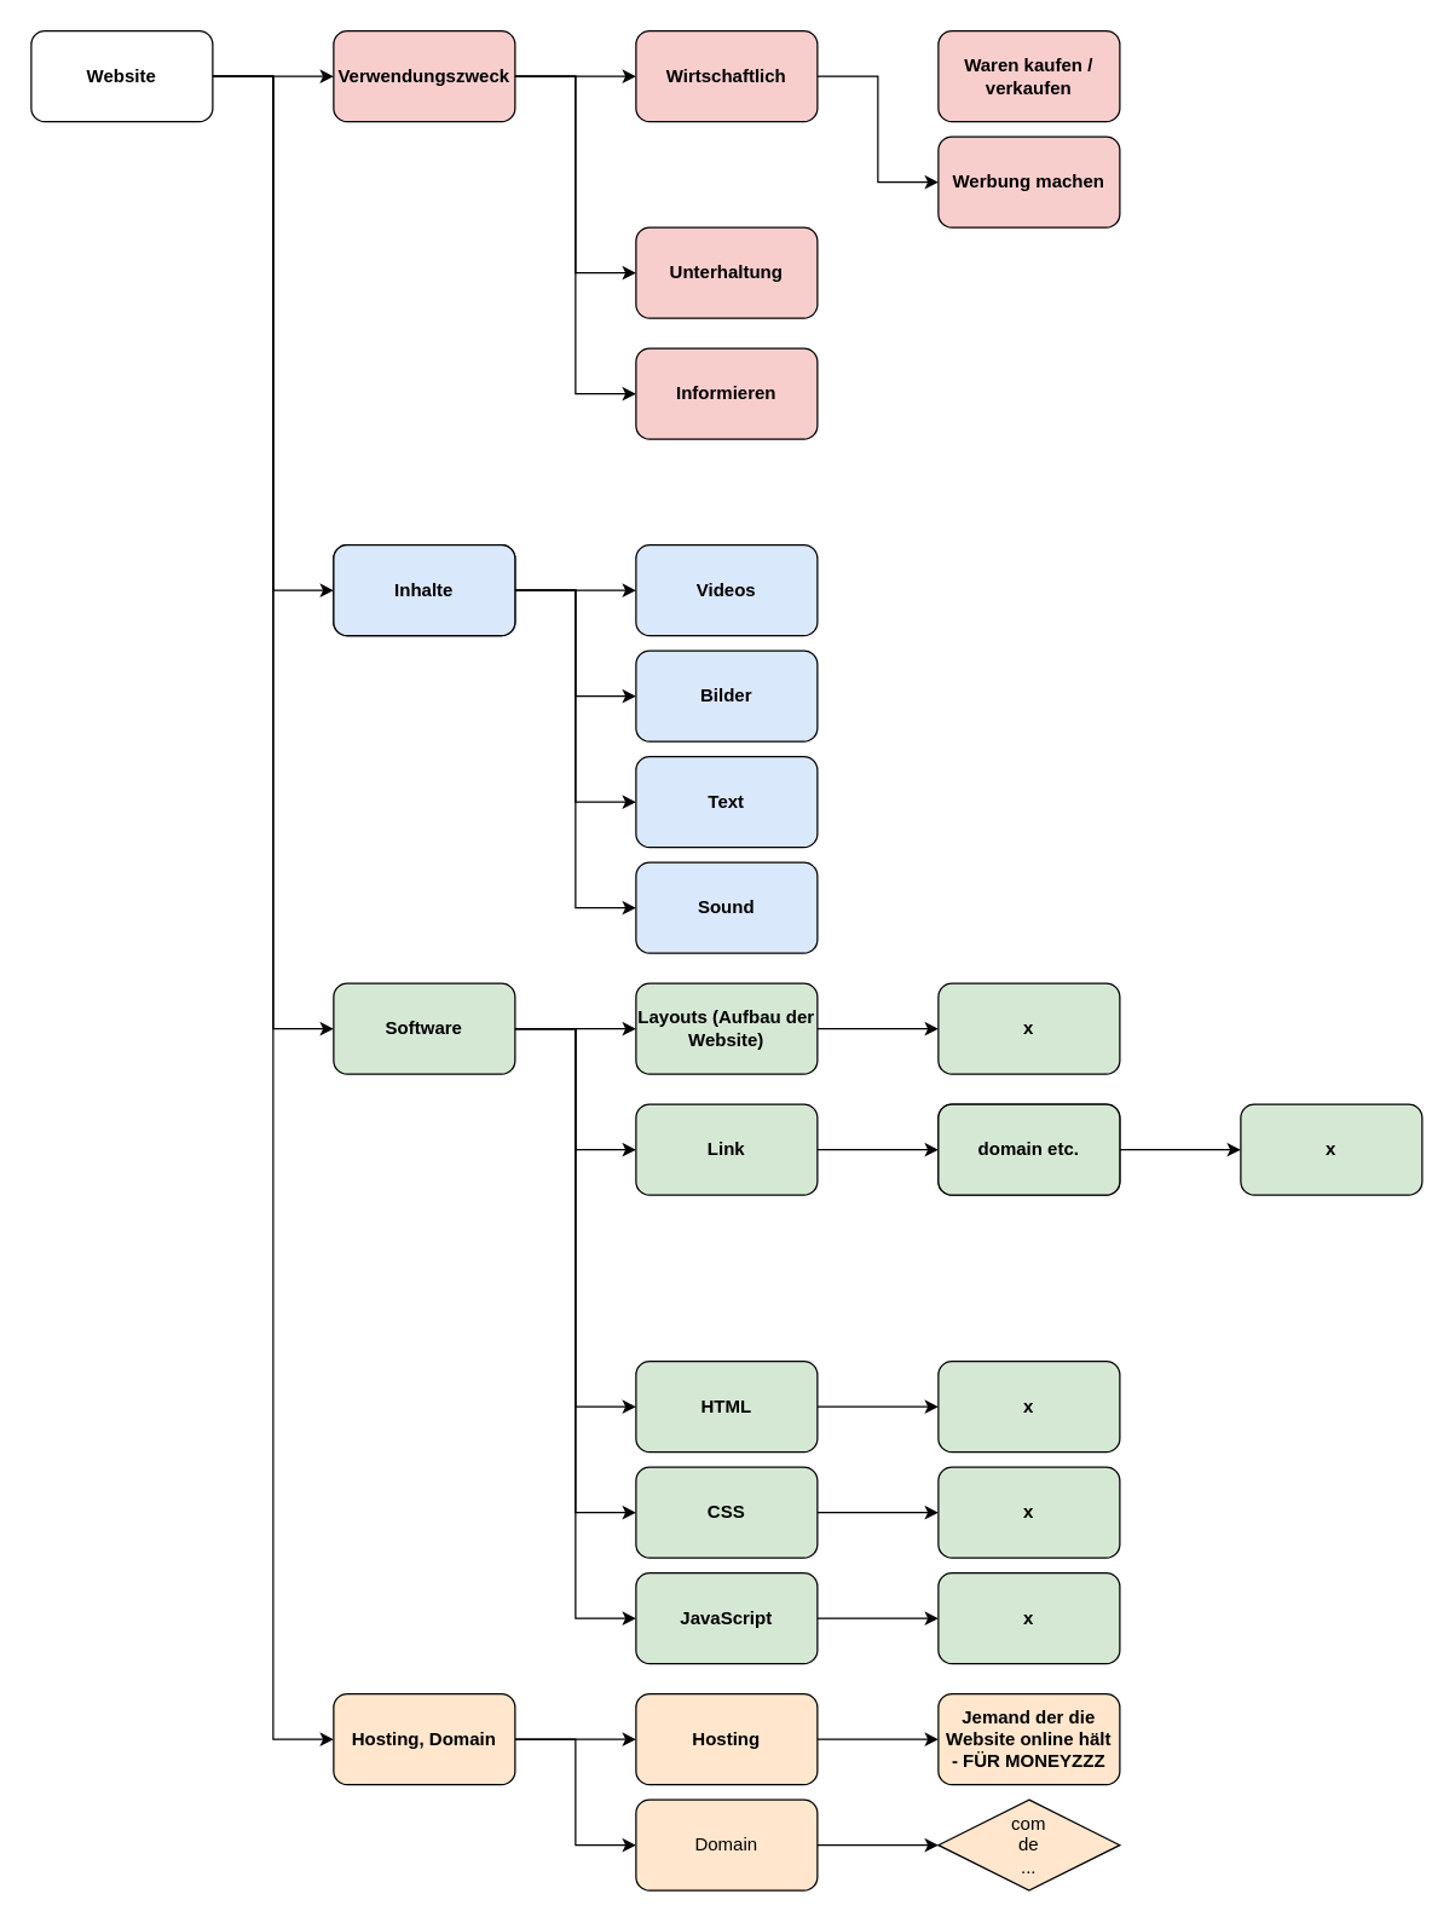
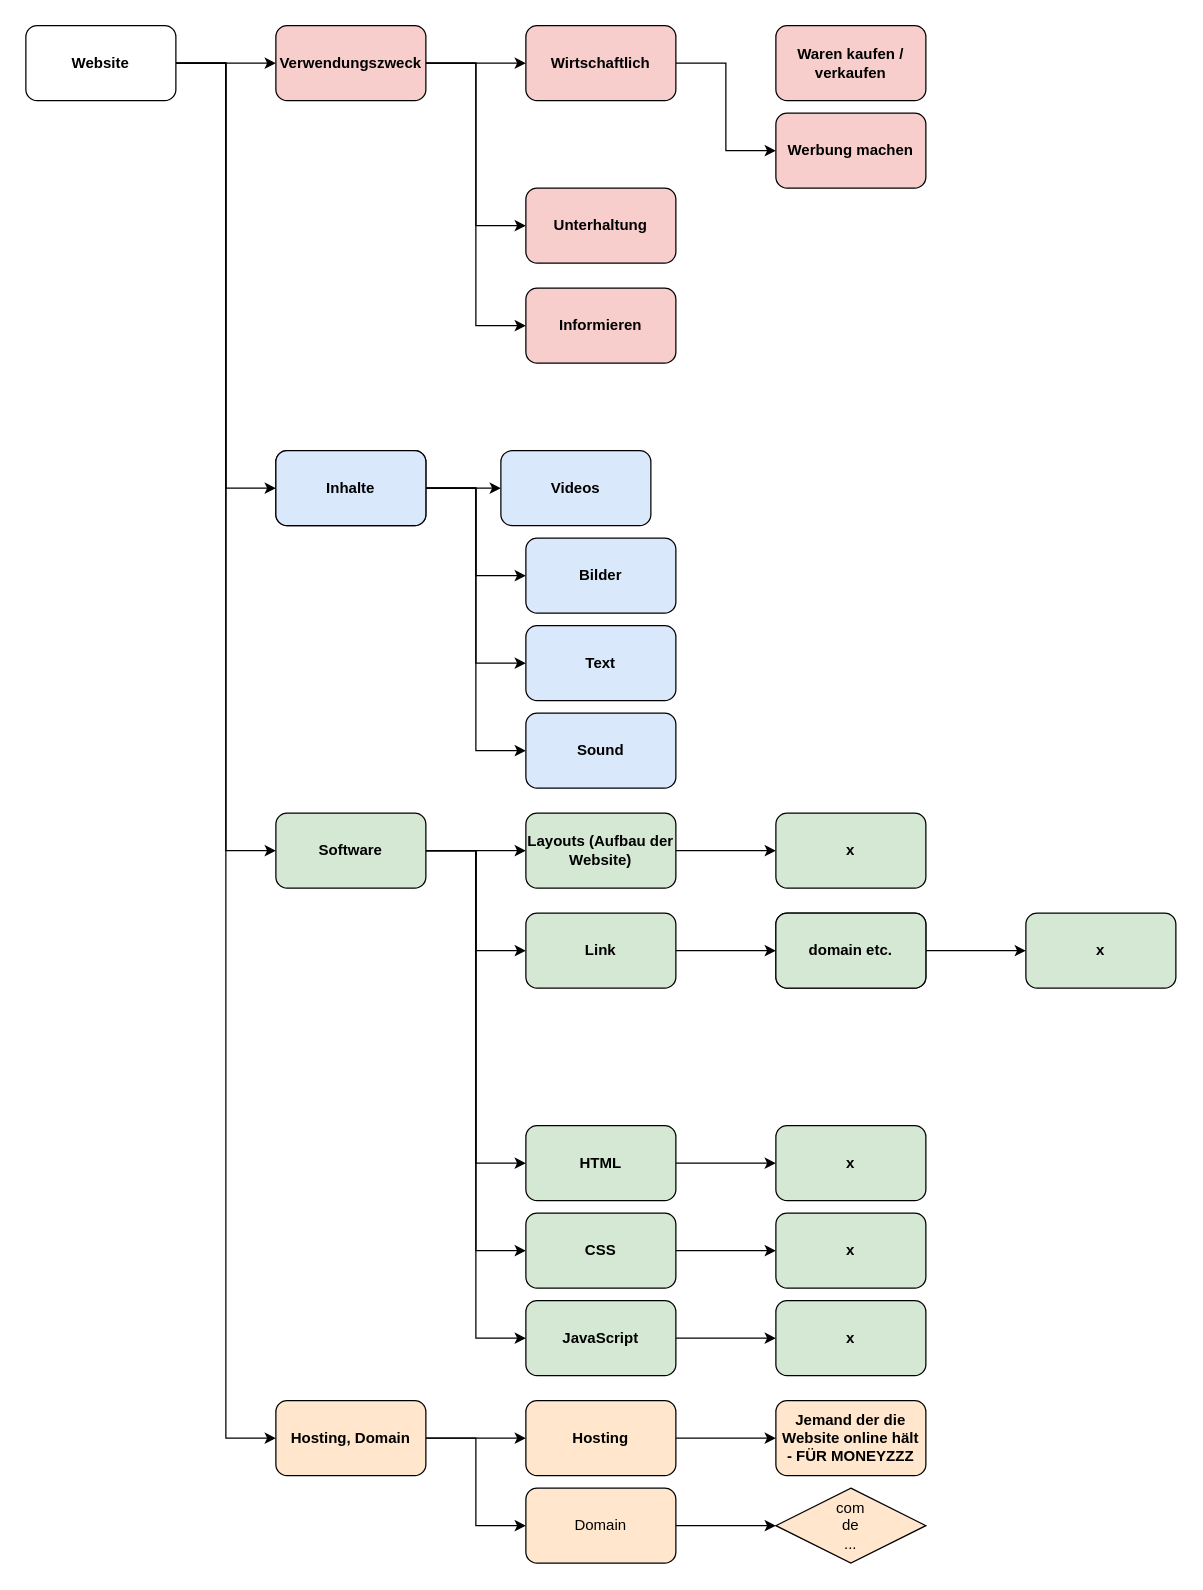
  <mxCell id="0" />
  <mxCell id="1" parent="0" />
  <mxCell id="2" value="" style="edgeStyle=orthogonalEdgeStyle;rounded=0;orthogonalLoop=1;jettySize=auto;html=1;fontStyle=1;strokeColor=#000000;entryX=0;entryY=0.5;entryDx=0;entryDy=0;" edge="1" parent="1" source="6" target="56"><mxGeometry relative="1" as="geometry" /></mxCell>
  <mxCell id="3" style="edgeStyle=orthogonalEdgeStyle;rounded=0;orthogonalLoop=1;jettySize=auto;html=1;entryX=0;entryY=0.5;entryDx=0;entryDy=0;fontStyle=1;strokeColor=#000000;" edge="1" parent="1" source="6" target="28"><mxGeometry relative="1" as="geometry" /></mxCell>
  <mxCell id="4" style="edgeStyle=orthogonalEdgeStyle;rounded=0;orthogonalLoop=1;jettySize=auto;html=1;entryX=0;entryY=0.5;entryDx=0;entryDy=0;fontStyle=1;strokeColor=#000000;" edge="1" parent="1" source="6" target="48"><mxGeometry relative="1" as="geometry" /></mxCell>
  <mxCell id="5" value="" style="edgeStyle=orthogonalEdgeStyle;rounded=0;orthogonalLoop=1;jettySize=auto;html=1;strokeColor=#000000;fontStyle=1" edge="1" parent="1" source="6" target="10"><mxGeometry relative="1" as="geometry" /></mxCell>
  <mxCell id="6" value="&lt;span&gt;Website&lt;/span&gt;" style="rounded=1;whiteSpace=wrap;html=1;fontStyle=1;strokeColor=#000000;" vertex="1" parent="1"><mxGeometry x="20" y="20" width="120" height="60" as="geometry" /></mxCell>
  <mxCell id="7" value="" style="edgeStyle=orthogonalEdgeStyle;rounded=0;orthogonalLoop=1;jettySize=auto;html=1;strokeColor=#000000;fillColor=#f8cecc;fontStyle=1" edge="1" parent="1" source="10" target="12"><mxGeometry relative="1" as="geometry" /></mxCell>
  <mxCell id="8" style="edgeStyle=orthogonalEdgeStyle;rounded=0;orthogonalLoop=1;jettySize=auto;html=1;entryX=0;entryY=0.5;entryDx=0;entryDy=0;strokeColor=#000000;fillColor=#f8cecc;fontStyle=1" edge="1" parent="1" source="10" target="58"><mxGeometry relative="1" as="geometry" /></mxCell>
  <mxCell id="9" style="edgeStyle=orthogonalEdgeStyle;rounded=0;orthogonalLoop=1;jettySize=auto;html=1;entryX=0;entryY=0.5;entryDx=0;entryDy=0;strokeColor=#000000;fillColor=#f8cecc;fontStyle=1" edge="1" parent="1" source="10" target="59"><mxGeometry relative="1" as="geometry" /></mxCell>
  <mxCell id="10" value="Verwendungszweck" style="rounded=1;whiteSpace=wrap;html=1;fontStyle=1;strokeColor=#000000;fillColor=#f8cecc;" vertex="1" parent="1"><mxGeometry x="220" y="20" width="120" height="60" as="geometry" /></mxCell>
  <mxCell id="11" style="edgeStyle=orthogonalEdgeStyle;rounded=0;orthogonalLoop=1;jettySize=auto;html=1;entryX=0;entryY=0.5;entryDx=0;entryDy=0;strokeColor=#000000;fillColor=#f8cecc;fontStyle=1" edge="1" parent="1" source="12" target="57"><mxGeometry relative="1" as="geometry" /></mxCell>
  <mxCell id="12" value="Wirtschaftlich" style="rounded=1;whiteSpace=wrap;html=1;fontStyle=1;strokeColor=#000000;fillColor=#f8cecc;" vertex="1" parent="1"><mxGeometry x="420" y="20" width="120" height="60" as="geometry" /></mxCell>
  <mxCell id="13" value="Waren kaufen / verkaufen" style="rounded=1;whiteSpace=wrap;html=1;fontStyle=1;strokeColor=#000000;fillColor=#f8cecc;" vertex="1" parent="1"><mxGeometry x="620" y="20" width="120" height="60" as="geometry" /></mxCell>
  <mxCell id="14" value="" style="edgeStyle=orthogonalEdgeStyle;rounded=0;orthogonalLoop=1;jettySize=auto;html=1;fillColor=#dae8fc;strokeColor=#000000;fontStyle=1" edge="1" parent="1" source="18" target="19"><mxGeometry relative="1" as="geometry" /></mxCell>
  <mxCell id="15" style="edgeStyle=orthogonalEdgeStyle;rounded=0;orthogonalLoop=1;jettySize=auto;html=1;entryX=0;entryY=0.5;entryDx=0;entryDy=0;fillColor=#dae8fc;strokeColor=#000000;fontStyle=1" edge="1" parent="1" source="18" target="20"><mxGeometry relative="1" as="geometry" /></mxCell>
  <mxCell id="16" style="edgeStyle=orthogonalEdgeStyle;rounded=0;orthogonalLoop=1;jettySize=auto;html=1;entryX=0;entryY=0.5;entryDx=0;entryDy=0;fillColor=#dae8fc;strokeColor=#000000;fontStyle=1" edge="1" parent="1" source="18" target="21"><mxGeometry relative="1" as="geometry" /></mxCell>
  <mxCell id="17" style="edgeStyle=orthogonalEdgeStyle;rounded=0;orthogonalLoop=1;jettySize=auto;html=1;entryX=0;entryY=0.5;entryDx=0;entryDy=0;fillColor=#dae8fc;strokeColor=#000000;fontStyle=1" edge="1" parent="1" source="18" target="22"><mxGeometry relative="1" as="geometry" /></mxCell>
  <mxCell id="18" value="Inhalte" style="rounded=1;whiteSpace=wrap;html=1;fillColor=#dae8fc;strokeColor=#000000;fontStyle=1" vertex="1" parent="1"><mxGeometry x="220" y="360" width="120" height="60" as="geometry" /></mxCell>
- <mxCell id="19" value="Videos" style="rounded=1;whiteSpace=wrap;html=1;fillColor=#dae8fc;strokeColor=#000000;fontStyle=1" vertex="1" parent="1"><mxGeometry x="420" y="360" width="120" height="60" as="geometry" /></mxCell>
+ <mxCell id="19" value="Videos" style="rounded=1;whiteSpace=wrap;html=1;fillColor=#dae8fc;strokeColor=#000000;fontStyle=1" vertex="1" parent="1"><mxGeometry x="400" y="360" width="120" height="60" as="geometry" /></mxCell>
  <mxCell id="20" value="Bilder" style="rounded=1;whiteSpace=wrap;html=1;fillColor=#dae8fc;strokeColor=#000000;fontStyle=1" vertex="1" parent="1"><mxGeometry x="420" y="430" width="120" height="60" as="geometry" /></mxCell>
  <mxCell id="21" value="Text" style="rounded=1;whiteSpace=wrap;html=1;fillColor=#dae8fc;strokeColor=#000000;fontStyle=1" vertex="1" parent="1"><mxGeometry x="420" y="500" width="120" height="60" as="geometry" /></mxCell>
  <mxCell id="22" value="Sound" style="rounded=1;whiteSpace=wrap;html=1;fillColor=#dae8fc;strokeColor=#000000;fontStyle=1" vertex="1" parent="1"><mxGeometry x="420" y="570" width="120" height="60" as="geometry" /></mxCell>
  <mxCell id="23" style="edgeStyle=orthogonalEdgeStyle;rounded=0;orthogonalLoop=1;jettySize=auto;html=1;entryX=0;entryY=0.5;entryDx=0;entryDy=0;fillColor=#d5e8d4;strokeColor=#000000;fontStyle=1" edge="1" parent="1" source="28" target="30"><mxGeometry relative="1" as="geometry" /></mxCell>
  <mxCell id="24" style="edgeStyle=orthogonalEdgeStyle;rounded=0;orthogonalLoop=1;jettySize=auto;html=1;entryX=0;entryY=0.5;entryDx=0;entryDy=0;fillColor=#d5e8d4;strokeColor=#000000;fontStyle=1" edge="1" parent="1" source="28" target="33"><mxGeometry relative="1" as="geometry" /></mxCell>
  <mxCell id="25" style="edgeStyle=orthogonalEdgeStyle;rounded=0;orthogonalLoop=1;jettySize=auto;html=1;entryX=0;entryY=0.5;entryDx=0;entryDy=0;fillColor=#d5e8d4;strokeColor=#000000;fontStyle=1" edge="1" parent="1" source="28" target="38"><mxGeometry relative="1" as="geometry" /></mxCell>
  <mxCell id="26" style="edgeStyle=orthogonalEdgeStyle;rounded=0;orthogonalLoop=1;jettySize=auto;html=1;entryX=0;entryY=0.5;entryDx=0;entryDy=0;strokeColor=#000000;fontStyle=1" edge="1" parent="1" source="28" target="41"><mxGeometry relative="1" as="geometry" /></mxCell>
  <mxCell id="27" style="edgeStyle=orthogonalEdgeStyle;rounded=0;orthogonalLoop=1;jettySize=auto;html=1;entryX=0;entryY=0.5;entryDx=0;entryDy=0;strokeColor=#000000;fontStyle=1" edge="1" parent="1" source="28" target="44"><mxGeometry relative="1" as="geometry" /></mxCell>
  <mxCell id="28" value="Software" style="rounded=1;whiteSpace=wrap;html=1;fillColor=#d5e8d4;strokeColor=#000000;fontStyle=1" vertex="1" parent="1"><mxGeometry x="220" y="650" width="120" height="60" as="geometry" /></mxCell>
  <mxCell id="29" value="" style="edgeStyle=orthogonalEdgeStyle;rounded=0;orthogonalLoop=1;jettySize=auto;html=1;fillColor=#d5e8d4;strokeColor=#000000;fontStyle=1" edge="1" parent="1" source="30" target="31"><mxGeometry relative="1" as="geometry" /></mxCell>
  <mxCell id="30" value="Layouts (Aufbau der Website)" style="rounded=1;whiteSpace=wrap;html=1;fillColor=#d5e8d4;strokeColor=#000000;fontStyle=1" vertex="1" parent="1"><mxGeometry x="420" y="650" width="120" height="60" as="geometry" /></mxCell>
  <mxCell id="31" value="x" style="rounded=1;whiteSpace=wrap;html=1;fillColor=#d5e8d4;strokeColor=#000000;fontStyle=1" vertex="1" parent="1"><mxGeometry x="620" y="650" width="120" height="60" as="geometry" /></mxCell>
  <mxCell id="32" value="" style="edgeStyle=orthogonalEdgeStyle;rounded=0;orthogonalLoop=1;jettySize=auto;html=1;fillColor=#d5e8d4;strokeColor=#000000;fontStyle=1" edge="1" parent="1" source="33" target="35"><mxGeometry relative="1" as="geometry" /></mxCell>
  <mxCell id="33" value="Link" style="rounded=1;whiteSpace=wrap;html=1;fillColor=#d5e8d4;strokeColor=#000000;fontStyle=1" vertex="1" parent="1"><mxGeometry x="420" y="730" width="120" height="60" as="geometry" /></mxCell>
  <mxCell id="34" value="" style="edgeStyle=orthogonalEdgeStyle;rounded=0;orthogonalLoop=1;jettySize=auto;html=1;fillColor=#d5e8d4;strokeColor=#000000;fontStyle=1" edge="1" parent="1" source="35" target="36"><mxGeometry relative="1" as="geometry" /></mxCell>
  <mxCell id="35" value="domain etc." style="rounded=1;whiteSpace=wrap;html=1;fillColor=#d5e8d4;strokeColor=#000000;fontStyle=1" vertex="1" parent="1"><mxGeometry x="620" y="730" width="120" height="60" as="geometry" /></mxCell>
  <mxCell id="36" value="x" style="rounded=1;whiteSpace=wrap;html=1;fillColor=#d5e8d4;strokeColor=#000000;fontStyle=1" vertex="1" parent="1"><mxGeometry x="820" y="730" width="120" height="60" as="geometry" /></mxCell>
  <mxCell id="37" value="" style="edgeStyle=orthogonalEdgeStyle;rounded=0;orthogonalLoop=1;jettySize=auto;html=1;fillColor=#d5e8d4;strokeColor=#000000;fontStyle=1" edge="1" parent="1" source="38" target="39"><mxGeometry relative="1" as="geometry" /></mxCell>
  <mxCell id="38" value="HTML" style="rounded=1;whiteSpace=wrap;html=1;fillColor=#d5e8d4;strokeColor=#000000;fontStyle=1" vertex="1" parent="1"><mxGeometry x="420" y="900" width="120" height="60" as="geometry" /></mxCell>
  <mxCell id="39" value="x" style="rounded=1;whiteSpace=wrap;html=1;fillColor=#d5e8d4;strokeColor=#000000;fontStyle=1" vertex="1" parent="1"><mxGeometry x="620" y="900" width="120" height="60" as="geometry" /></mxCell>
  <mxCell id="40" value="" style="edgeStyle=orthogonalEdgeStyle;rounded=0;orthogonalLoop=1;jettySize=auto;html=1;fillColor=#d5e8d4;strokeColor=#000000;fontStyle=1" edge="1" parent="1" source="41" target="42"><mxGeometry relative="1" as="geometry" /></mxCell>
  <mxCell id="41" value="CSS" style="rounded=1;whiteSpace=wrap;html=1;fillColor=#d5e8d4;strokeColor=#000000;fontStyle=1" vertex="1" parent="1"><mxGeometry x="420" y="970" width="120" height="60" as="geometry" /></mxCell>
  <mxCell id="42" value="x" style="rounded=1;whiteSpace=wrap;html=1;fillColor=#d5e8d4;strokeColor=#000000;fontStyle=1" vertex="1" parent="1"><mxGeometry x="620" y="970" width="120" height="60" as="geometry" /></mxCell>
  <mxCell id="43" value="" style="edgeStyle=orthogonalEdgeStyle;rounded=0;orthogonalLoop=1;jettySize=auto;html=1;fillColor=#d5e8d4;strokeColor=#000000;fontStyle=1" edge="1" parent="1" source="44" target="45"><mxGeometry relative="1" as="geometry" /></mxCell>
  <mxCell id="44" value="JavaScript" style="rounded=1;whiteSpace=wrap;html=1;fillColor=#d5e8d4;strokeColor=#000000;fontStyle=1" vertex="1" parent="1"><mxGeometry x="420" y="1040" width="120" height="60" as="geometry" /></mxCell>
  <mxCell id="45" value="x" style="rounded=1;whiteSpace=wrap;html=1;fillColor=#d5e8d4;strokeColor=#000000;fontStyle=1" vertex="1" parent="1"><mxGeometry x="620" y="1040" width="120" height="60" as="geometry" /></mxCell>
  <mxCell id="46" value="" style="edgeStyle=orthogonalEdgeStyle;rounded=0;orthogonalLoop=1;jettySize=auto;html=1;fillColor=#ffe6cc;strokeColor=#000000;fontStyle=1" edge="1" parent="1" source="48" target="50"><mxGeometry relative="1" as="geometry" /></mxCell>
  <mxCell id="47" style="edgeStyle=orthogonalEdgeStyle;rounded=0;orthogonalLoop=1;jettySize=auto;html=1;entryX=0;entryY=0.5;entryDx=0;entryDy=0;fillColor=#ffe6cc;strokeColor=#000000;fontStyle=0" edge="1" parent="1" source="48" target="53"><mxGeometry relative="1" as="geometry" /></mxCell>
  <mxCell id="48" value="Hosting, Domain" style="rounded=1;whiteSpace=wrap;html=1;fillColor=#ffe6cc;strokeColor=#000000;fontStyle=1" vertex="1" parent="1"><mxGeometry x="220" y="1120" width="120" height="60" as="geometry" /></mxCell>
  <mxCell id="49" value="" style="edgeStyle=orthogonalEdgeStyle;rounded=0;orthogonalLoop=1;jettySize=auto;html=1;fillColor=#ffe6cc;strokeColor=#000000;fontStyle=1" edge="1" parent="1" source="50" target="51"><mxGeometry relative="1" as="geometry" /></mxCell>
  <mxCell id="50" value="Hosting" style="rounded=1;whiteSpace=wrap;html=1;fillColor=#ffe6cc;strokeColor=#000000;fontStyle=1" vertex="1" parent="1"><mxGeometry x="420" y="1120" width="120" height="60" as="geometry" /></mxCell>
  <mxCell id="51" value="Jemand der die Website online hält&lt;br&gt;- FÜR MONEYZZZ" style="rounded=1;whiteSpace=wrap;html=1;fillColor=#ffe6cc;strokeColor=#000000;fontStyle=1" vertex="1" parent="1"><mxGeometry x="620" y="1120" width="120" height="60" as="geometry" /></mxCell>
  <mxCell id="52" value="" style="edgeStyle=orthogonalEdgeStyle;rounded=0;orthogonalLoop=1;jettySize=auto;html=1;fillColor=#ffe6cc;strokeColor=#000000;fontStyle=0" edge="1" parent="1" source="53" target="54"><mxGeometry relative="1" as="geometry" /></mxCell>
  <mxCell id="53" value="Domain" style="rounded=1;whiteSpace=wrap;html=1;fillColor=#ffe6cc;strokeColor=#000000;fontStyle=0" vertex="1" parent="1"><mxGeometry x="420" y="1190" width="120" height="60" as="geometry" /></mxCell>
  <mxCell id="54" value="com&lt;br&gt;de&lt;br&gt;..." style="rhombus;whiteSpace=wrap;html=1;fillColor=#ffe6cc;strokeColor=#000000;fontStyle=0;" vertex="1" parent="1"><mxGeometry x="620" y="1190" width="120" height="60" as="geometry" /></mxCell>
  <mxCell id="55" value="domain etc." style="rounded=1;whiteSpace=wrap;html=1;fillColor=#d5e8d4;strokeColor=#000000;fontStyle=1" vertex="1" parent="1"><mxGeometry x="620" y="730" width="120" height="60" as="geometry" /></mxCell>
  <mxCell id="56" value="Inhalte" style="rounded=1;whiteSpace=wrap;html=1;fillColor=#dae8fc;strokeColor=#000000;fontStyle=1" vertex="1" parent="1"><mxGeometry x="220" y="360" width="120" height="60" as="geometry" /></mxCell>
  <mxCell id="57" value="Werbung machen" style="rounded=1;whiteSpace=wrap;html=1;fontStyle=1;strokeColor=#000000;fillColor=#f8cecc;" vertex="1" parent="1"><mxGeometry x="620" y="90" width="120" height="60" as="geometry" /></mxCell>
  <mxCell id="58" value="Unterhaltung" style="rounded=1;whiteSpace=wrap;html=1;fontStyle=1;strokeColor=#000000;fillColor=#f8cecc;" vertex="1" parent="1"><mxGeometry x="420" y="150" width="120" height="60" as="geometry" /></mxCell>
  <mxCell id="59" value="Informieren" style="rounded=1;whiteSpace=wrap;html=1;fontStyle=1;strokeColor=#000000;fillColor=#f8cecc;" vertex="1" parent="1"><mxGeometry x="420" y="230" width="120" height="60" as="geometry" /></mxCell>
